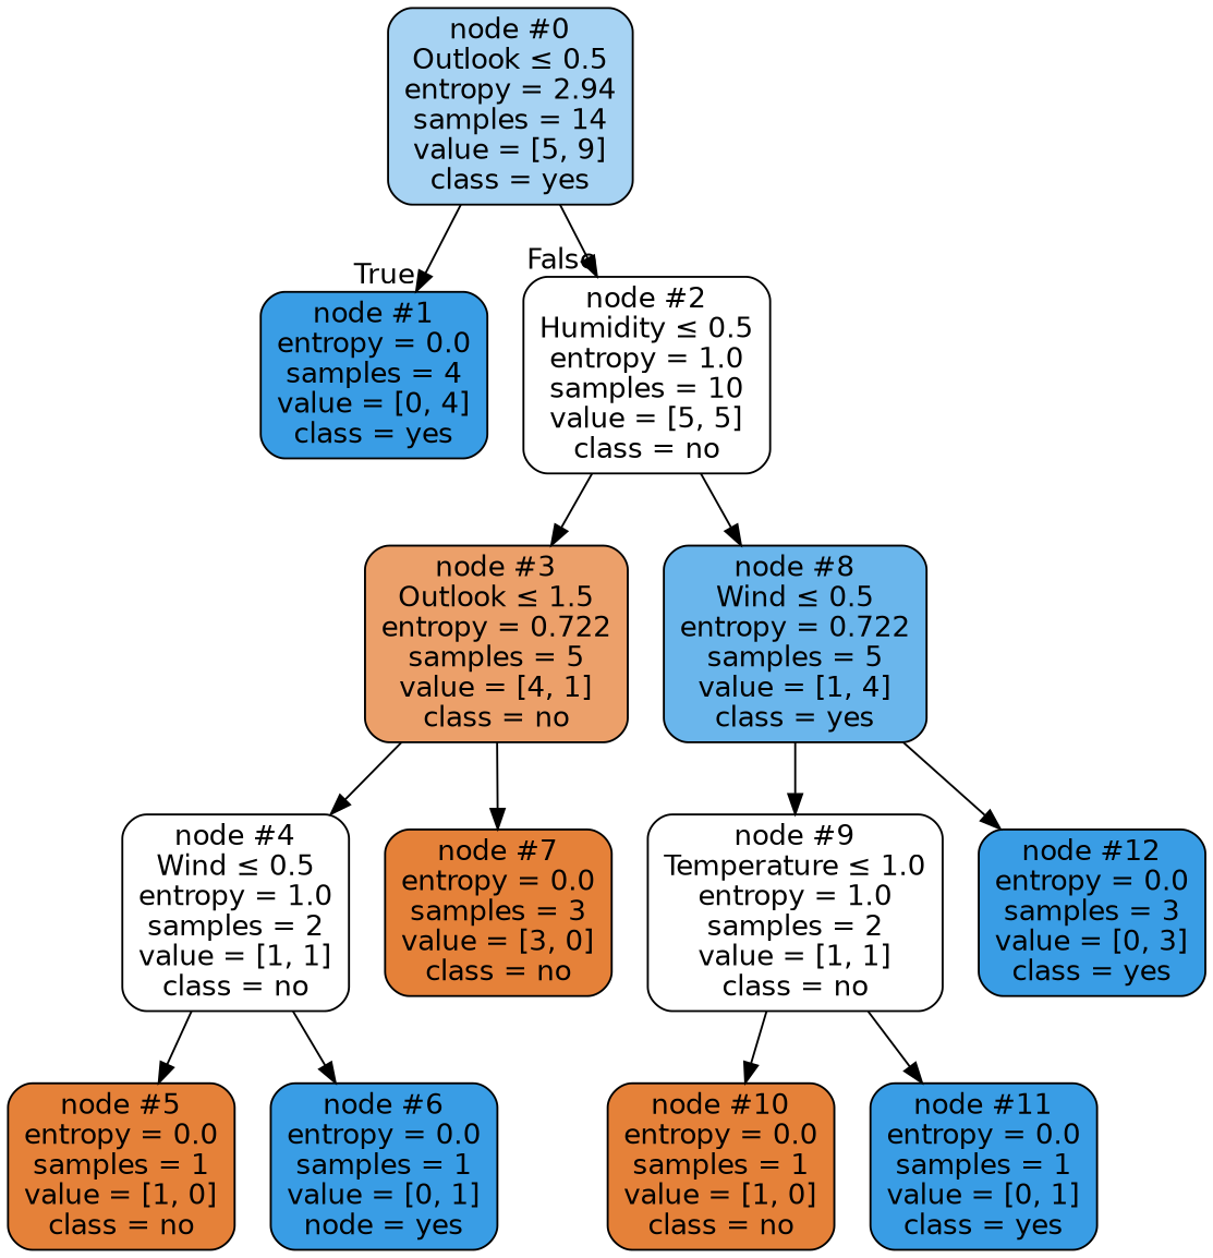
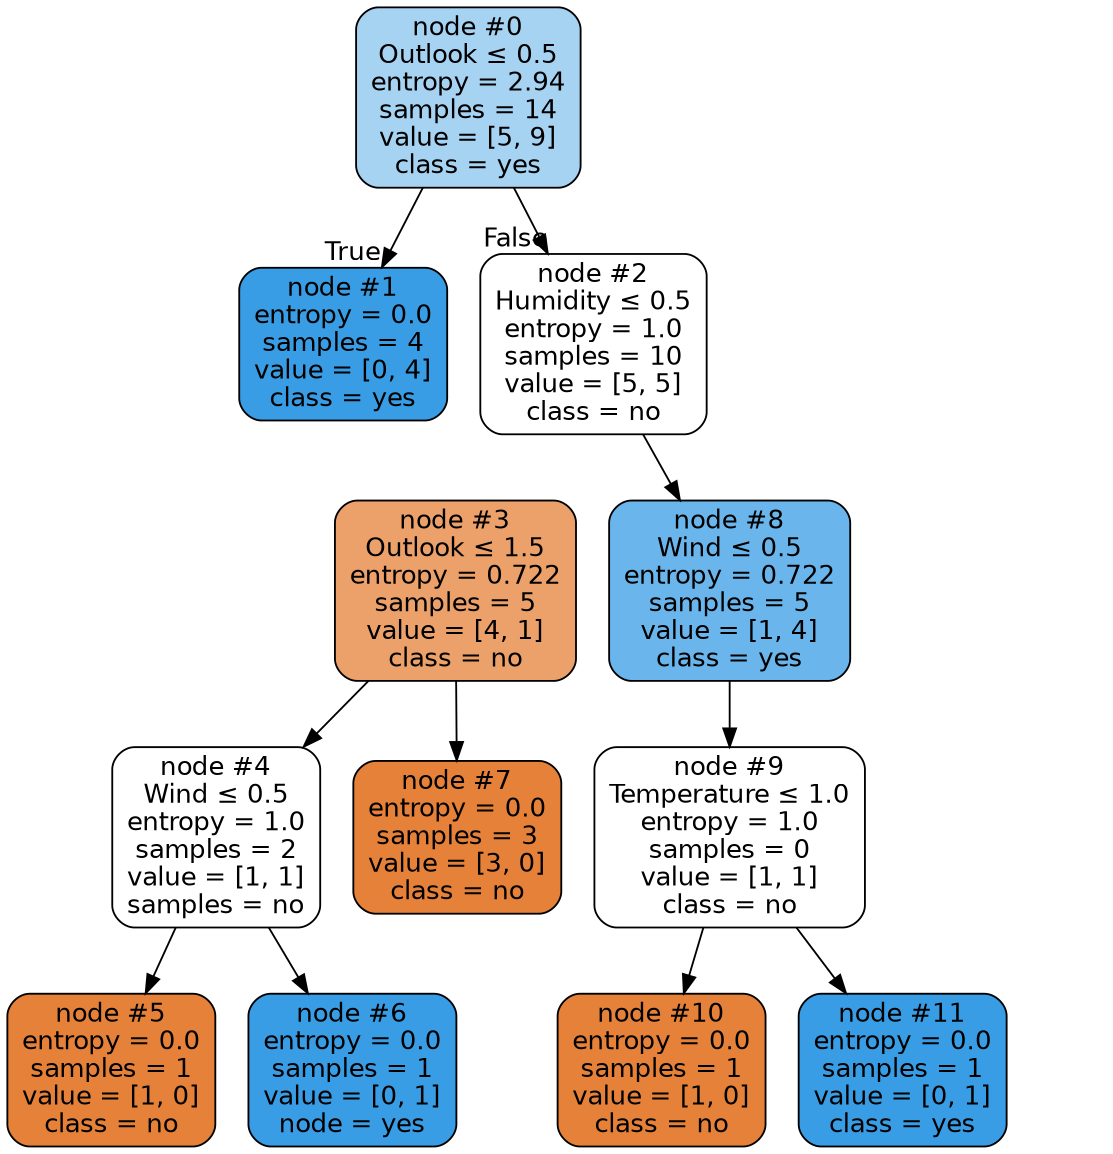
  digraph {
    node [color=black fillcolor="#399de5" fontname=helvetica shape=box style="filled, rounded"]
    edge [fontname=helvetica]
    n1 [fillcolor="#a7d3f3" label=<node &#35;0<br/>Outlook &le; 0.5<br/>entropy = 2.94<br/>samples = 14<br/>value = [5, 9]<br/>class = yes>]
    n2 [label=<node &#35;1<br/>entropy = 0.0<br/>samples = 4<br/>value = [0, 4]<br/>class = yes>]
    n3 [fillcolor="#ffffff" label=<node &#35;2<br/>Humidity &le; 0.5<br/>entropy = 1.0<br/>samples = 10<br/>value = [5, 5]<br/>class = no>]
    n4 [fillcolor="#eca06a" label=<node &#35;3<br/>Outlook &le; 1.5<br/>entropy = 0.722<br/>samples = 5<br/>value = [4, 1]<br/>class = no>]
    n5 [fillcolor="#6ab6ec" label=<node &#35;8<br/>Wind &le; 0.5<br/>entropy = 0.722<br/>samples = 5<br/>value = [1, 4]<br/>class = yes>]
-   n6 [fillcolor="#ffffff" label=<node &#35;4<br/>Wind &le; 0.5<br/>entropy = 1.0<br/>samples = 2<br/>value = [1, 1]<br/>class = no>]
+   n6 [fillcolor="#ffffff" label=<node &#35;4<br/>Wind &le; 0.5<br/>entropy = 1.0<br/>samples = 2<br/>value = [1, 1]<br/>samples = no>]
    n7 [fillcolor="#e58139" label=<node &#35;7<br/>entropy = 0.0<br/>samples = 3<br/>value = [3, 0]<br/>class = no>]
-   n8 [fillcolor="#ffffff" label=<node &#35;9<br/>Temperature &le; 1.0<br/>entropy = 1.0<br/>samples = 2<br/>value = [1, 1]<br/>class = no>]
-   n9 [label=<node &#35;12<br/>entropy = 0.0<br/>samples = 3<br/>value = [0, 3]<br/>class = yes>]
+   n8 [fillcolor="#ffffff" label=<node &#35;9<br/>Temperature &le; 1.0<br/>entropy = 1.0<br/>samples = 0<br/>value = [1, 1]<br/>class = no>]
    n10 [fillcolor="#e58139" label=<node &#35;5<br/>entropy = 0.0<br/>samples = 1<br/>value = [1, 0]<br/>class = no>]
    n11 [label=<node &#35;6<br/>entropy = 0.0<br/>samples = 1<br/>value = [0, 1]<br/>node = yes>]
    n12 [fillcolor="#e58139" label=<node &#35;10<br/>entropy = 0.0<br/>samples = 1<br/>value = [1, 0]<br/>class = no>]
    n13 [label=<node &#35;11<br/>entropy = 0.0<br/>samples = 1<br/>value = [0, 1]<br/>class = yes>]
    n1 -> n2 [headlabel=True labelangle=45 labeldistance=2.5]
    n1 -> n3 [headlabel=False labelangle=-45 labeldistance=2.5]
-   n3 -> n4
    n3 -> n5
    n4 -> n6
    n4 -> n7
    n5 -> n8
-   n5 -> n9
    n6 -> n10
    n6 -> n11
    n8 -> n12
    n8 -> n13
  }
